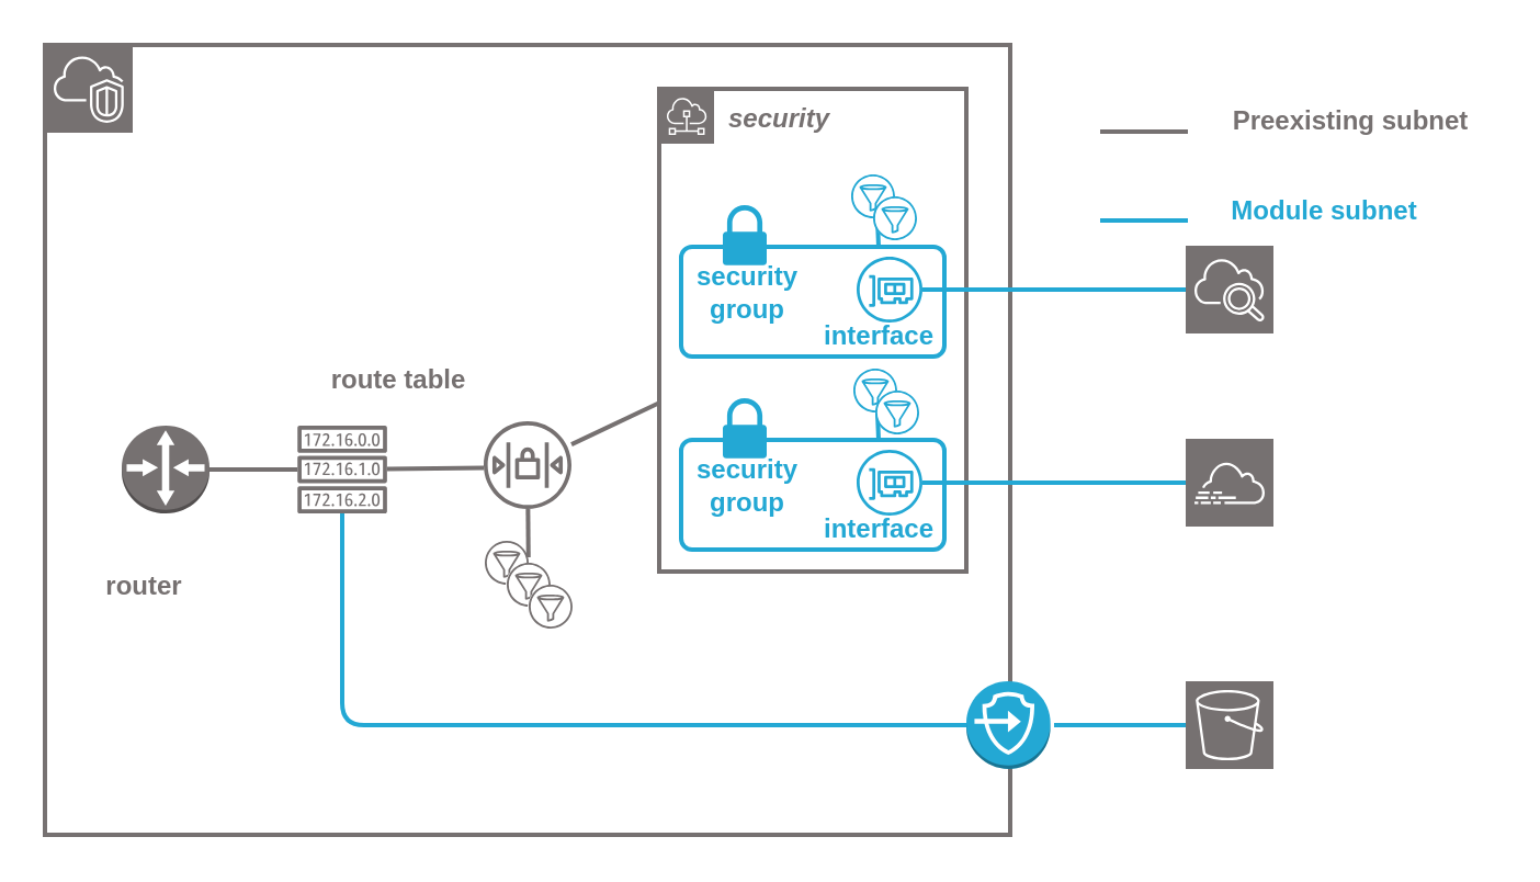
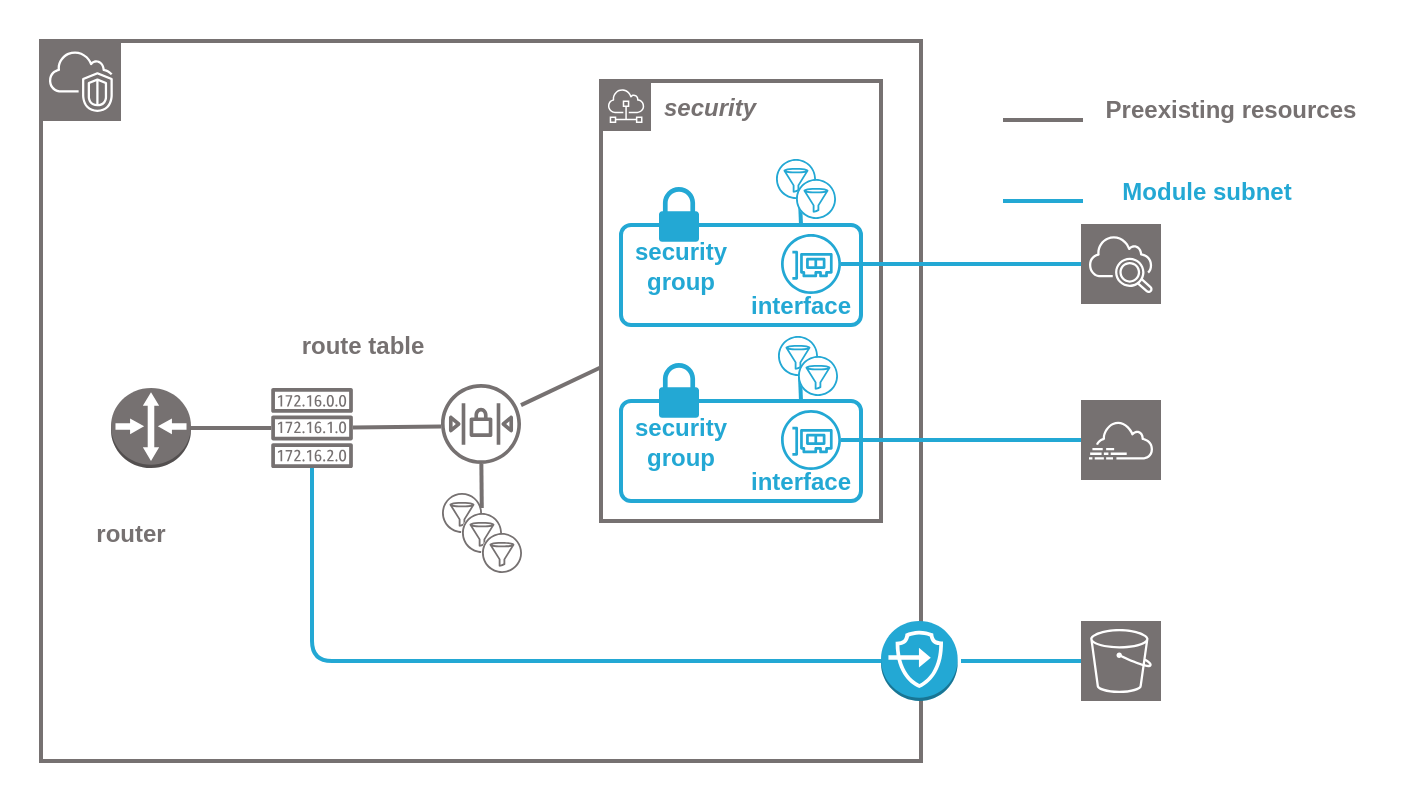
  <mxCell id="0" />
  <mxCell id="1" parent="0" />
  <mxCell id="2" value="" style="rounded=0;whiteSpace=wrap;html=1;strokeColor=#767171;fillColor=none;gradientColor=none;strokeWidth=2;" parent="1" vertex="1"><mxGeometry x="20" y="20" width="440" height="360" as="geometry" /></mxCell>
  <mxCell id="3" value="" style="outlineConnect=0;fontColor=#232F3E;gradientColor=none;gradientDirection=north;fillColor=#767171;strokeColor=#ffffff;dashed=0;verticalLabelPosition=bottom;verticalAlign=top;align=center;html=1;fontSize=12;fontStyle=0;aspect=fixed;shape=mxgraph.aws4.resourceIcon;resIcon=mxgraph.aws4.vpc;" parent="1" vertex="1"><mxGeometry x="20" y="20" width="40" height="40" as="geometry" /></mxCell>
  <mxCell id="4" value="" style="outlineConnect=0;fontColor=#232F3E;gradientColor=none;fillColor=#767171;strokeColor=none;dashed=0;verticalLabelPosition=bottom;verticalAlign=top;align=center;html=1;fontSize=12;fontStyle=0;aspect=fixed;pointerEvents=1;shape=mxgraph.aws4.route_table;" parent="1" vertex="1"><mxGeometry x="135" y="193.5" width="41.05" height="40" as="geometry" /></mxCell>
  <mxCell id="5" value="" style="outlineConnect=0;dashed=0;verticalLabelPosition=bottom;verticalAlign=top;align=center;html=1;shape=mxgraph.aws3.router;fillColor=#767171;gradientColor=none;strokeColor=#767171;" parent="1" vertex="1"><mxGeometry x="55" y="193.5" width="40" height="40" as="geometry" /></mxCell>
  <mxCell id="6" value="" style="endArrow=none;html=1;entryX=1;entryY=0.5;entryDx=0;entryDy=0;entryPerimeter=0;strokeColor=#767171;strokeWidth=2;" parent="1" source="4" target="5" edge="1"><mxGeometry width="50" height="50" relative="1" as="geometry"><mxPoint x="75" y="443.5" as="sourcePoint" /><mxPoint x="125" y="393.5" as="targetPoint" /></mxGeometry></mxCell>
  <mxCell id="7" value="router" style="text;html=1;resizable=0;autosize=1;align=center;verticalAlign=middle;points=[];fillColor=none;strokeColor=none;rounded=0;fontColor=#767171;fontStyle=1" parent="1" vertex="1"><mxGeometry x="40" y="256.5" width="50" height="20" as="geometry" /></mxCell>
  <mxCell id="8" value="route table" style="text;html=1;resizable=0;autosize=1;align=center;verticalAlign=middle;points=[];fillColor=none;strokeColor=none;rounded=0;fontColor=#767171;fontStyle=1" parent="1" vertex="1"><mxGeometry x="145.52" y="162.5" width="70" height="20" as="geometry" /></mxCell>
  <mxCell id="9" value="" style="endArrow=none;html=1;strokeColor=#767171;fontColor=#767171;fontSize=27;spacing=7;strokeWidth=2;" parent="1" edge="1"><mxGeometry width="50" height="50" relative="1" as="geometry"><mxPoint x="501" y="59.5" as="sourcePoint" /><mxPoint x="541" y="59.5" as="targetPoint" /></mxGeometry></mxCell>
  <mxCell id="10" value="" style="endArrow=none;html=1;strokeColor=#23A8D4;fontColor=#767171;fontSize=27;spacing=7;strokeWidth=2;" parent="1" edge="1"><mxGeometry width="50" height="50" relative="1" as="geometry"><mxPoint x="501" y="100" as="sourcePoint" /><mxPoint x="541" y="100" as="targetPoint" /></mxGeometry></mxCell>
- <mxCell id="11" value="&lt;font style=&quot;font-size: 12px&quot;&gt;Preexisting subnet&lt;/font&gt;" style="text;html=1;resizable=0;autosize=1;align=center;verticalAlign=middle;points=[];fillColor=none;strokeColor=none;rounded=0;fontSize=12;fontColor=#767171;fontStyle=1" parent="1" vertex="1"><mxGeometry x="550" y="45" width="130" height="20" as="geometry" /></mxCell>
+ <mxCell id="11" value="&lt;font style=&quot;font-size: 12px&quot;&gt;Preexisting resources&lt;/font&gt;" style="text;html=1;resizable=0;autosize=1;align=center;verticalAlign=middle;points=[];fillColor=none;strokeColor=none;rounded=0;fontSize=12;fontColor=#767171;fontStyle=1" parent="1" vertex="1"><mxGeometry x="550" y="45" width="130" height="20" as="geometry" /></mxCell>
  <mxCell id="12" value="&lt;font style=&quot;font-size: 12px&quot;&gt;Module subnet&lt;/font&gt;" style="text;html=1;resizable=0;autosize=1;align=center;verticalAlign=middle;points=[];fillColor=none;strokeColor=none;rounded=0;fontSize=12;fontColor=#23A8D4;fontStyle=1" parent="1" vertex="1"><mxGeometry x="548" y="86" width="110" height="20" as="geometry" /></mxCell>
  <mxCell id="13" value="&lt;font&gt;&lt;b&gt;&lt;i&gt;security&lt;/i&gt;&lt;/b&gt;&lt;/font&gt;" style="outlineConnect=0;gradientColor=none;html=1;whiteSpace=wrap;fontSize=12;fontStyle=0;shape=mxgraph.aws4.group;grIcon=mxgraph.aws4.group_subnet;strokeColor=#767171;fillColor=none;verticalAlign=top;align=left;spacingLeft=30;fontColor=#767171;dashed=0;strokeWidth=2;labelBackgroundColor=none;" parent="1" vertex="1"><mxGeometry x="300" y="40" width="140" height="220" as="geometry" /></mxCell>
  <mxCell id="14" value="" style="rounded=1;arcSize=10;strokeColor=#23A8D4;fillColor=none;gradientColor=none;strokeWidth=2;shadow=0;labelBackgroundColor=none;fontSize=17;fontColor=#FFCD2D;" parent="1" vertex="1"><mxGeometry x="310" y="200" width="120" height="50" as="geometry" /></mxCell>
  <mxCell id="15" value="" style="outlineConnect=0;fontColor=#232F3E;gradientColor=none;fillColor=#23A8D4;strokeColor=none;dashed=0;verticalLabelPosition=bottom;verticalAlign=top;align=center;html=1;fontSize=12;fontStyle=0;aspect=fixed;pointerEvents=1;shape=mxgraph.aws4.elastic_network_interface;shadow=0;labelBackgroundColor=none;" parent="1" vertex="1"><mxGeometry x="390" y="204.5" width="30" height="30" as="geometry" /></mxCell>
  <mxCell id="16" value="" style="pointerEvents=1;shadow=0;dashed=0;html=1;strokeColor=none;labelPosition=center;verticalLabelPosition=bottom;verticalAlign=top;outlineConnect=0;align=center;shape=mxgraph.office.security.lock_protected;fillColor=#23A8D4;labelBackgroundColor=none;fontSize=17;fontColor=#FFCD2D;aspect=fixed;" parent="1" vertex="1"><mxGeometry x="329" y="181" width="20" height="27.37" as="geometry" /></mxCell>
  <mxCell id="17" value="&lt;font style=&quot;font-size: 12px&quot;&gt;interface&lt;br&gt;&lt;/font&gt;" style="text;html=1;resizable=0;autosize=1;align=center;verticalAlign=middle;points=[];fillColor=none;strokeColor=none;rounded=0;fontSize=12;fontColor=#23A8D4;fontStyle=1" parent="1" vertex="1"><mxGeometry x="370" y="230.5" width="60" height="20" as="geometry" /></mxCell>
  <mxCell id="18" value="&lt;font style=&quot;font-size: 12px&quot;&gt;security &lt;br&gt;group&lt;br&gt;&lt;/font&gt;" style="text;html=1;resizable=0;autosize=1;align=center;verticalAlign=middle;points=[];fillColor=none;strokeColor=none;rounded=0;fontSize=12;fontColor=#23A8D4;fontStyle=1" parent="1" vertex="1"><mxGeometry x="310" y="205.5" width="60" height="30" as="geometry" /></mxCell>
  <mxCell id="19" value="" style="endArrow=none;html=1;strokeColor=#23A8D4;fontColor=#767171;fontSize=27;spacing=7;strokeWidth=2;edgeStyle=orthogonalEdgeStyle;" parent="1" source="15" target="33" edge="1"><mxGeometry width="50" height="50" relative="1" as="geometry"><mxPoint x="430" y="344" as="sourcePoint" /><mxPoint x="490" y="219.5" as="targetPoint" /><Array as="points" /></mxGeometry></mxCell>
  <mxCell id="20" value="" style="outlineConnect=0;fontColor=#232F3E;gradientColor=none;fillColor=#767171;strokeColor=none;dashed=0;verticalLabelPosition=bottom;verticalAlign=top;align=center;html=1;fontSize=12;fontStyle=0;aspect=fixed;pointerEvents=1;shape=mxgraph.aws4.network_access_control_list;" parent="1" vertex="1"><mxGeometry x="220" y="191.5" width="40" height="40" as="geometry" /></mxCell>
  <mxCell id="21" style="rounded=0;orthogonalLoop=1;jettySize=auto;html=1;strokeColor=#767171;strokeWidth=2;fontSize=12;fontColor=#767171;endArrow=none;endFill=0;" parent="1" source="20" target="13" edge="1"><mxGeometry relative="1" as="geometry"><mxPoint x="270.5" y="110" as="sourcePoint" /><mxPoint x="310" y="110" as="targetPoint" /></mxGeometry></mxCell>
  <mxCell id="22" style="rounded=0;orthogonalLoop=1;jettySize=auto;html=1;strokeColor=#767171;strokeWidth=2;fontSize=12;fontColor=#767171;endArrow=none;endFill=0;labelBackgroundColor=none;" parent="1" source="4" edge="1"><mxGeometry relative="1" as="geometry"><mxPoint x="185.941" y="224" as="sourcePoint" /><mxPoint x="220" y="212.737" as="targetPoint" /></mxGeometry></mxCell>
  <mxCell id="23" value="" style="group" parent="1" vertex="1" connectable="0"><mxGeometry x="218" y="243.5" width="45" height="45" as="geometry" /></mxCell>
  <mxCell id="24" value="" style="group" parent="23" vertex="1" connectable="0"><mxGeometry width="45" height="45" as="geometry" /></mxCell>
  <mxCell id="25" value="" style="ellipse;whiteSpace=wrap;html=1;aspect=fixed;strokeColor=none;strokeWidth=2;fillColor=#FFFFFF;gradientColor=none;fontSize=12;fontColor=#FFCD2D;" parent="24" vertex="1"><mxGeometry x="2" y="3" width="20" height="20" as="geometry" /></mxCell>
  <mxCell id="26" value="" style="outlineConnect=0;fontColor=#767171;gradientColor=none;strokeColor=#767171;fillColor=none;dashed=0;verticalLabelPosition=bottom;verticalAlign=top;align=center;html=1;fontSize=12;fontStyle=1;aspect=fixed;shape=mxgraph.aws4.resourceIcon;resIcon=mxgraph.aws4.filtering_rule;strokeWidth=1;" parent="24" vertex="1"><mxGeometry width="25" height="25" as="geometry" /></mxCell>
  <mxCell id="27" value="" style="ellipse;whiteSpace=wrap;html=1;aspect=fixed;strokeColor=none;strokeWidth=2;fillColor=#FFFFFF;gradientColor=none;fontSize=12;fontColor=#FFCD2D;" parent="24" vertex="1"><mxGeometry x="12" y="13" width="20" height="20" as="geometry" /></mxCell>
  <mxCell id="28" value="" style="outlineConnect=0;fontColor=#767171;gradientColor=none;strokeColor=#767171;fillColor=none;dashed=0;verticalLabelPosition=bottom;verticalAlign=top;align=center;html=1;fontSize=12;fontStyle=1;aspect=fixed;shape=mxgraph.aws4.resourceIcon;resIcon=mxgraph.aws4.filtering_rule;strokeWidth=1;" parent="24" vertex="1"><mxGeometry x="10" y="10" width="25" height="25" as="geometry" /></mxCell>
  <mxCell id="29" value="" style="ellipse;whiteSpace=wrap;html=1;aspect=fixed;strokeColor=none;strokeWidth=2;fillColor=#FFFFFF;gradientColor=none;fontSize=12;fontColor=#FFCD2D;" parent="24" vertex="1"><mxGeometry x="22" y="23" width="20" height="20" as="geometry" /></mxCell>
  <mxCell id="30" value="" style="outlineConnect=0;fontColor=#767171;gradientColor=none;strokeColor=#767171;fillColor=none;dashed=0;verticalLabelPosition=bottom;verticalAlign=top;align=center;html=1;fontSize=12;fontStyle=1;aspect=fixed;shape=mxgraph.aws4.resourceIcon;resIcon=mxgraph.aws4.filtering_rule;strokeWidth=1;" parent="24" vertex="1"><mxGeometry x="20" y="20" width="25" height="25" as="geometry" /></mxCell>
  <mxCell id="31" style="rounded=0;orthogonalLoop=1;jettySize=auto;html=1;strokeColor=#767171;strokeWidth=2;fontSize=12;fontColor=#767171;endArrow=none;endFill=0;labelBackgroundColor=none;" parent="1" source="28" target="20" edge="1"><mxGeometry relative="1" as="geometry"><mxPoint x="250.125" y="147.5" as="sourcePoint" /><mxPoint x="250.3" y="130" as="targetPoint" /></mxGeometry></mxCell>
  <mxCell id="32" value="" style="endArrow=none;html=1;strokeColor=#23A8D4;fontColor=#767171;fontSize=27;spacing=7;strokeWidth=2;exitX=0.75;exitY=0;exitDx=0;exitDy=0;" parent="1" source="14" edge="1"><mxGeometry width="50" height="50" relative="1" as="geometry"><mxPoint x="511" y="110" as="sourcePoint" /><mxPoint x="399.5" y="187.5" as="targetPoint" /></mxGeometry></mxCell>
  <mxCell id="33" value="" style="outlineConnect=0;fontColor=#232F3E;gradientColor=none;gradientDirection=north;fillColor=#767171;strokeColor=#ffffff;dashed=0;verticalLabelPosition=bottom;verticalAlign=top;align=center;html=1;fontSize=12;fontStyle=0;aspect=fixed;shape=mxgraph.aws4.resourceIcon;resIcon=mxgraph.aws4.cloudtrail;shadow=0;labelBackgroundColor=none;" parent="1" vertex="1"><mxGeometry x="540" y="199.5" width="40" height="40" as="geometry" /></mxCell>
  <mxCell id="34" value="" style="points=[[0,0,0],[0.25,0,0],[0.5,0,0],[0.75,0,0],[1,0,0],[0,1,0],[0.25,1,0],[0.5,1,0],[0.75,1,0],[1,1,0],[0,0.25,0],[0,0.5,0],[0,0.75,0],[1,0.25,0],[1,0.5,0],[1,0.75,0]];outlineConnect=0;fontColor=#232F3E;gradientDirection=north;strokeColor=#ffffff;dashed=0;verticalLabelPosition=bottom;verticalAlign=top;align=center;html=1;fontSize=12;fontStyle=0;aspect=fixed;shape=mxgraph.aws4.resourceIcon;resIcon=mxgraph.aws4.s3;fillColor=#767171;" parent="1" vertex="1"><mxGeometry x="540" y="310" width="40" height="40" as="geometry" /></mxCell>
  <mxCell id="35" value="" style="rounded=1;arcSize=10;strokeColor=#23A8D4;fillColor=none;gradientColor=none;strokeWidth=2;shadow=0;labelBackgroundColor=none;fontSize=17;fontColor=#23A8D4;" parent="1" vertex="1"><mxGeometry x="310" y="112" width="120" height="50" as="geometry" /></mxCell>
  <mxCell id="36" value="" style="outlineConnect=0;fontColor=#232F3E;gradientColor=none;fillColor=#23A8D4;strokeColor=none;dashed=0;verticalLabelPosition=bottom;verticalAlign=top;align=center;html=1;fontSize=12;fontStyle=0;aspect=fixed;pointerEvents=1;shape=mxgraph.aws4.elastic_network_interface;shadow=0;labelBackgroundColor=none;" parent="1" vertex="1"><mxGeometry x="390" y="116.5" width="30" height="30" as="geometry" /></mxCell>
  <mxCell id="37" value="" style="pointerEvents=1;shadow=0;dashed=0;html=1;strokeColor=none;labelPosition=center;verticalLabelPosition=bottom;verticalAlign=top;outlineConnect=0;align=center;shape=mxgraph.office.security.lock_protected;fillColor=#23A8D4;labelBackgroundColor=none;fontSize=17;fontColor=#FFCD2D;aspect=fixed;" parent="1" vertex="1"><mxGeometry x="329" y="93" width="20" height="27.37" as="geometry" /></mxCell>
  <mxCell id="38" value="&lt;font style=&quot;font-size: 12px&quot;&gt;interface&lt;br&gt;&lt;/font&gt;" style="text;html=1;resizable=0;autosize=1;align=center;verticalAlign=middle;points=[];fillColor=none;strokeColor=none;rounded=0;fontSize=12;fontColor=#23A8D4;fontStyle=1" parent="1" vertex="1"><mxGeometry x="370" y="142.5" width="60" height="20" as="geometry" /></mxCell>
  <mxCell id="39" value="&lt;font style=&quot;font-size: 12px&quot;&gt;security &lt;br&gt;group&lt;br&gt;&lt;/font&gt;" style="text;html=1;resizable=0;autosize=1;align=center;verticalAlign=middle;points=[];fillColor=none;strokeColor=none;rounded=0;fontSize=12;fontColor=#23A8D4;fontStyle=1" parent="1" vertex="1"><mxGeometry x="310" y="117.5" width="60" height="30" as="geometry" /></mxCell>
  <mxCell id="40" value="" style="endArrow=none;html=1;strokeColor=#23A8D4;fontColor=#767171;fontSize=27;spacing=7;strokeWidth=2;edgeStyle=orthogonalEdgeStyle;entryX=0;entryY=0.5;entryDx=0;entryDy=0;entryPerimeter=0;" parent="1" source="36" target="42" edge="1"><mxGeometry width="50" height="50" relative="1" as="geometry"><mxPoint x="430" y="256" as="sourcePoint" /><mxPoint x="490" y="131.5" as="targetPoint" /><Array as="points" /></mxGeometry></mxCell>
  <mxCell id="41" value="" style="endArrow=none;html=1;strokeColor=#23A8D4;fontColor=#767171;fontSize=27;spacing=7;strokeWidth=2;exitX=0.75;exitY=0;exitDx=0;exitDy=0;" parent="1" source="35" edge="1"><mxGeometry width="50" height="50" relative="1" as="geometry"><mxPoint x="511" y="22" as="sourcePoint" /><mxPoint x="399.5" y="99.5" as="targetPoint" /></mxGeometry></mxCell>
  <mxCell id="42" value="" style="points=[[0,0,0],[0.25,0,0],[0.5,0,0],[0.75,0,0],[1,0,0],[0,1,0],[0.25,1,0],[0.5,1,0],[0.75,1,0],[1,1,0],[0,0.25,0],[0,0.5,0],[0,0.75,0],[1,0.25,0],[1,0.5,0],[1,0.75,0]];points=[[0,0,0],[0.25,0,0],[0.5,0,0],[0.75,0,0],[1,0,0],[0,1,0],[0.25,1,0],[0.5,1,0],[0.75,1,0],[1,1,0],[0,0.25,0],[0,0.5,0],[0,0.75,0],[1,0.25,0],[1,0.5,0],[1,0.75,0]];outlineConnect=0;fontColor=#232F3E;gradientDirection=north;strokeColor=#ffffff;dashed=0;verticalLabelPosition=bottom;verticalAlign=top;align=center;html=1;fontSize=12;fontStyle=0;aspect=fixed;shape=mxgraph.aws4.resourceIcon;resIcon=mxgraph.aws4.cloudwatch_2;fillColor=#767171;" parent="1" vertex="1"><mxGeometry x="540" y="111.5" width="40" height="40" as="geometry" /></mxCell>
  <mxCell id="43" value="" style="endArrow=none;html=1;strokeColor=#23A8D4;fontColor=#767171;fontSize=27;spacing=7;strokeWidth=2;edgeStyle=orthogonalEdgeStyle;entryX=0;entryY=0.5;entryDx=0;entryDy=0;entryPerimeter=0;" parent="1" target="34" edge="1"><mxGeometry width="50" height="50" relative="1" as="geometry"><mxPoint x="480" y="330" as="sourcePoint" /><mxPoint x="500" y="229.5" as="targetPoint" /><Array as="points"><mxPoint x="480" y="330" /><mxPoint x="480" y="330" /></Array></mxGeometry></mxCell>
  <mxCell id="44" value="" style="endArrow=none;html=1;strokeColor=#23A8D4;fontColor=#767171;fontSize=27;spacing=7;strokeWidth=2;edgeStyle=orthogonalEdgeStyle;" parent="1" source="4" edge="1"><mxGeometry width="50" height="50" relative="1" as="geometry"><mxPoint x="430" y="229.5" as="sourcePoint" /><mxPoint x="440" y="330" as="targetPoint" /><Array as="points"><mxPoint x="156" y="330" /></Array></mxGeometry></mxCell>
  <mxCell id="45" value="" style="outlineConnect=0;dashed=0;verticalLabelPosition=bottom;verticalAlign=top;align=center;html=1;shape=mxgraph.aws3.endpoints;fillColor=#23A8D4;gradientColor=none;fontColor=#23A8D4;strokeColor=#23A8D4;aspect=fixed;" vertex="1" parent="1"><mxGeometry x="440" y="310" width="38.33" height="40" as="geometry" /></mxCell>
  <mxCell id="46" value="" style="group" vertex="1" connectable="0" parent="1"><mxGeometry x="385" y="76.5" width="35" height="35" as="geometry" /></mxCell>
  <mxCell id="47" value="" style="group" vertex="1" connectable="0" parent="46"><mxGeometry width="25" height="25" as="geometry" /></mxCell>
  <mxCell id="48" value="" style="ellipse;whiteSpace=wrap;html=1;aspect=fixed;strokeColor=none;strokeWidth=2;fillColor=#FFFFFF;gradientColor=none;fontSize=12;fontColor=#FFCD2D;" vertex="1" parent="47"><mxGeometry x="3" y="3" width="20" height="20" as="geometry" /></mxCell>
  <mxCell id="49" value="" style="outlineConnect=0;fontColor=#FFCD2D;gradientColor=none;strokeColor=#23A8D4;fillColor=none;dashed=0;verticalLabelPosition=bottom;verticalAlign=top;align=center;html=1;fontSize=12;fontStyle=1;aspect=fixed;shape=mxgraph.aws4.resourceIcon;resIcon=mxgraph.aws4.filtering_rule;strokeWidth=1;" vertex="1" parent="47"><mxGeometry width="25" height="25" as="geometry" /></mxCell>
  <mxCell id="50" value="" style="group" vertex="1" connectable="0" parent="46"><mxGeometry x="10" y="10" width="25" height="25" as="geometry" /></mxCell>
  <mxCell id="51" value="" style="ellipse;whiteSpace=wrap;html=1;aspect=fixed;strokeColor=none;strokeWidth=2;fillColor=#FFFFFF;gradientColor=none;fontSize=12;fontColor=#FFCD2D;" vertex="1" parent="50"><mxGeometry x="3" y="3" width="20" height="20" as="geometry" /></mxCell>
  <mxCell id="52" value="" style="outlineConnect=0;fontColor=#FFCD2D;gradientColor=none;strokeColor=#23A8D4;fillColor=none;dashed=0;verticalLabelPosition=bottom;verticalAlign=top;align=center;html=1;fontSize=12;fontStyle=1;aspect=fixed;shape=mxgraph.aws4.resourceIcon;resIcon=mxgraph.aws4.filtering_rule;strokeWidth=1;" vertex="1" parent="50"><mxGeometry width="25" height="25" as="geometry" /></mxCell>
  <mxCell id="53" value="" style="group" vertex="1" connectable="0" parent="1"><mxGeometry x="386" y="165" width="35" height="35" as="geometry" /></mxCell>
  <mxCell id="54" value="" style="group" vertex="1" connectable="0" parent="53"><mxGeometry width="25" height="25" as="geometry" /></mxCell>
  <mxCell id="55" value="" style="ellipse;whiteSpace=wrap;html=1;aspect=fixed;strokeColor=none;strokeWidth=2;fillColor=#FFFFFF;gradientColor=none;fontSize=12;fontColor=#FFCD2D;" vertex="1" parent="54"><mxGeometry x="3" y="3" width="20" height="20" as="geometry" /></mxCell>
  <mxCell id="56" value="" style="outlineConnect=0;fontColor=#FFCD2D;gradientColor=none;strokeColor=#23A8D4;fillColor=none;dashed=0;verticalLabelPosition=bottom;verticalAlign=top;align=center;html=1;fontSize=12;fontStyle=1;aspect=fixed;shape=mxgraph.aws4.resourceIcon;resIcon=mxgraph.aws4.filtering_rule;strokeWidth=1;" vertex="1" parent="54"><mxGeometry width="25" height="25" as="geometry" /></mxCell>
  <mxCell id="57" value="" style="group" vertex="1" connectable="0" parent="53"><mxGeometry x="10" y="10" width="25" height="25" as="geometry" /></mxCell>
  <mxCell id="58" value="" style="ellipse;whiteSpace=wrap;html=1;aspect=fixed;strokeColor=none;strokeWidth=2;fillColor=#FFFFFF;gradientColor=none;fontSize=12;fontColor=#FFCD2D;" vertex="1" parent="57"><mxGeometry x="3" y="3" width="20" height="20" as="geometry" /></mxCell>
  <mxCell id="59" value="" style="outlineConnect=0;fontColor=#FFCD2D;gradientColor=none;strokeColor=#23A8D4;fillColor=none;dashed=0;verticalLabelPosition=bottom;verticalAlign=top;align=center;html=1;fontSize=12;fontStyle=1;aspect=fixed;shape=mxgraph.aws4.resourceIcon;resIcon=mxgraph.aws4.filtering_rule;strokeWidth=1;" vertex="1" parent="57"><mxGeometry width="25" height="25" as="geometry" /></mxCell>
